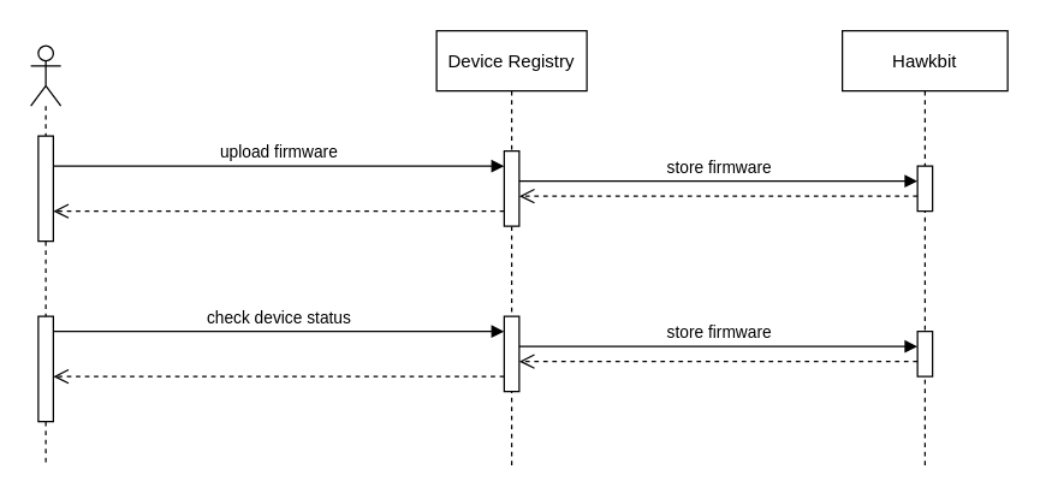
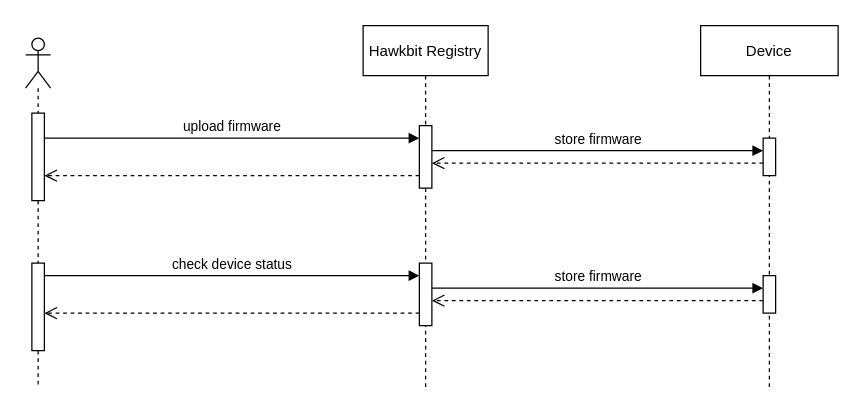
  <mxCell id="0" />
  <mxCell id="1" parent="0" />
- <mxCell id="2" value="Device Registry" style="shape=umlLifeline;perimeter=lifelinePerimeter;container=1;collapsible=0;recursiveResize=0;rounded=0;shadow=0;strokeWidth=1;" parent="1" vertex="1"><mxGeometry x="290" y="20" width="100" height="290" as="geometry" /></mxCell>
+ <mxCell id="2" value="Hawkbit Registry" style="shape=umlLifeline;perimeter=lifelinePerimeter;container=1;collapsible=0;recursiveResize=0;rounded=0;shadow=0;strokeWidth=1;" parent="1" vertex="1"><mxGeometry x="290" y="20" width="100" height="290" as="geometry" /></mxCell>
  <mxCell id="3" value="" style="html=1;points=[];perimeter=orthogonalPerimeter;" vertex="1" parent="2"><mxGeometry x="45" y="80" width="10" height="50" as="geometry" /></mxCell>
  <mxCell id="4" value="" style="html=1;points=[];perimeter=orthogonalPerimeter;" vertex="1" parent="2"><mxGeometry x="45" y="190" width="10" height="50" as="geometry" /></mxCell>
- <mxCell id="5" value="Hawkbit" style="shape=umlLifeline;perimeter=lifelinePerimeter;container=1;collapsible=0;recursiveResize=0;rounded=0;shadow=0;strokeWidth=1;" parent="1" vertex="1"><mxGeometry x="560" y="20" width="110" height="290" as="geometry" /></mxCell>
+ <mxCell id="5" value="Device" style="shape=umlLifeline;perimeter=lifelinePerimeter;container=1;collapsible=0;recursiveResize=0;rounded=0;shadow=0;strokeWidth=1;" parent="1" vertex="1"><mxGeometry x="560" y="20" width="110" height="290" as="geometry" /></mxCell>
  <mxCell id="6" value="" style="html=1;points=[];perimeter=orthogonalPerimeter;" vertex="1" parent="5"><mxGeometry x="50" y="90" width="10" height="30" as="geometry" /></mxCell>
  <mxCell id="7" value="" style="html=1;points=[];perimeter=orthogonalPerimeter;" vertex="1" parent="5"><mxGeometry x="50" y="200" width="10" height="30" as="geometry" /></mxCell>
  <mxCell id="8" value="store firmware" style="html=1;verticalAlign=bottom;endArrow=block;" edge="1" parent="5" target="7"><mxGeometry width="80" relative="1" as="geometry"><mxPoint x="-215" y="210" as="sourcePoint" /><mxPoint x="-130" y="210" as="targetPoint" /><Array as="points"><mxPoint x="-10" y="210" /></Array></mxGeometry></mxCell>
  <mxCell id="9" value="" style="html=1;verticalAlign=bottom;endArrow=open;dashed=1;endSize=8;" edge="1" parent="5" source="7"><mxGeometry x="-0.019" y="30" relative="1" as="geometry"><mxPoint y="230" as="sourcePoint" /><mxPoint x="-215" y="220" as="targetPoint" /><Array as="points"><mxPoint x="-70" y="220" /></Array><mxPoint as="offset" /></mxGeometry></mxCell>
  <mxCell id="10" value="store firmware" style="html=1;verticalAlign=bottom;endArrow=block;" edge="1" parent="1" source="3" target="6"><mxGeometry width="80" relative="1" as="geometry"><mxPoint x="350" y="120" as="sourcePoint" /><mxPoint x="430" y="120" as="targetPoint" /><Array as="points"><mxPoint x="550" y="120" /></Array></mxGeometry></mxCell>
  <mxCell id="11" value="" style="html=1;verticalAlign=bottom;endArrow=open;dashed=1;endSize=8;" edge="1" parent="1" source="6" target="3"><mxGeometry x="-0.019" y="30" relative="1" as="geometry"><mxPoint x="560" y="140" as="sourcePoint" /><mxPoint x="480" y="140" as="targetPoint" /><Array as="points"><mxPoint x="490" y="130" /></Array><mxPoint as="offset" /></mxGeometry></mxCell>
  <mxCell id="12" value="" style="shape=umlLifeline;participant=umlActor;perimeter=lifelinePerimeter;whiteSpace=wrap;html=1;container=1;collapsible=0;recursiveResize=0;verticalAlign=top;spacingTop=36;outlineConnect=0;" vertex="1" parent="1"><mxGeometry x="20" y="30" width="20" height="280" as="geometry" /></mxCell>
  <mxCell id="13" value="" style="html=1;points=[];perimeter=orthogonalPerimeter;" vertex="1" parent="12"><mxGeometry x="5" y="60" width="10" height="70" as="geometry" /></mxCell>
  <mxCell id="14" value="" style="html=1;points=[];perimeter=orthogonalPerimeter;" vertex="1" parent="12"><mxGeometry x="5" y="180" width="10" height="70" as="geometry" /></mxCell>
  <mxCell id="15" value="upload firmware" style="html=1;verticalAlign=bottom;endArrow=block;" edge="1" parent="1" source="13" target="3"><mxGeometry width="80" relative="1" as="geometry"><mxPoint x="120" y="100" as="sourcePoint" /><mxPoint x="200" y="100" as="targetPoint" /><Array as="points"><mxPoint x="270" y="110" /></Array></mxGeometry></mxCell>
  <mxCell id="16" value="" style="html=1;verticalAlign=bottom;endArrow=open;dashed=1;endSize=8;" edge="1" parent="1" source="3" target="13"><mxGeometry x="-0.019" y="30" relative="1" as="geometry"><mxPoint x="325" y="150" as="sourcePoint" /><mxPoint x="60" y="170" as="targetPoint" /><Array as="points"><mxPoint x="160" y="140" /></Array><mxPoint as="offset" /></mxGeometry></mxCell>
  <mxCell id="17" value="check device status" style="html=1;verticalAlign=bottom;endArrow=block;" edge="1" parent="1" source="14" target="4"><mxGeometry width="80" relative="1" as="geometry"><mxPoint x="60" y="230" as="sourcePoint" /><mxPoint x="340" y="220" as="targetPoint" /><Array as="points"><mxPoint x="275" y="220" /></Array></mxGeometry></mxCell>
  <mxCell id="18" value="" style="html=1;verticalAlign=bottom;endArrow=open;dashed=1;endSize=8;" edge="1" parent="1" source="4" target="14"><mxGeometry x="-0.019" y="30" relative="1" as="geometry"><mxPoint x="330" y="260" as="sourcePoint" /><mxPoint x="30" y="260" as="targetPoint" /><Array as="points"><mxPoint x="190" y="250" /><mxPoint x="130" y="250" /></Array><mxPoint as="offset" /></mxGeometry></mxCell>
